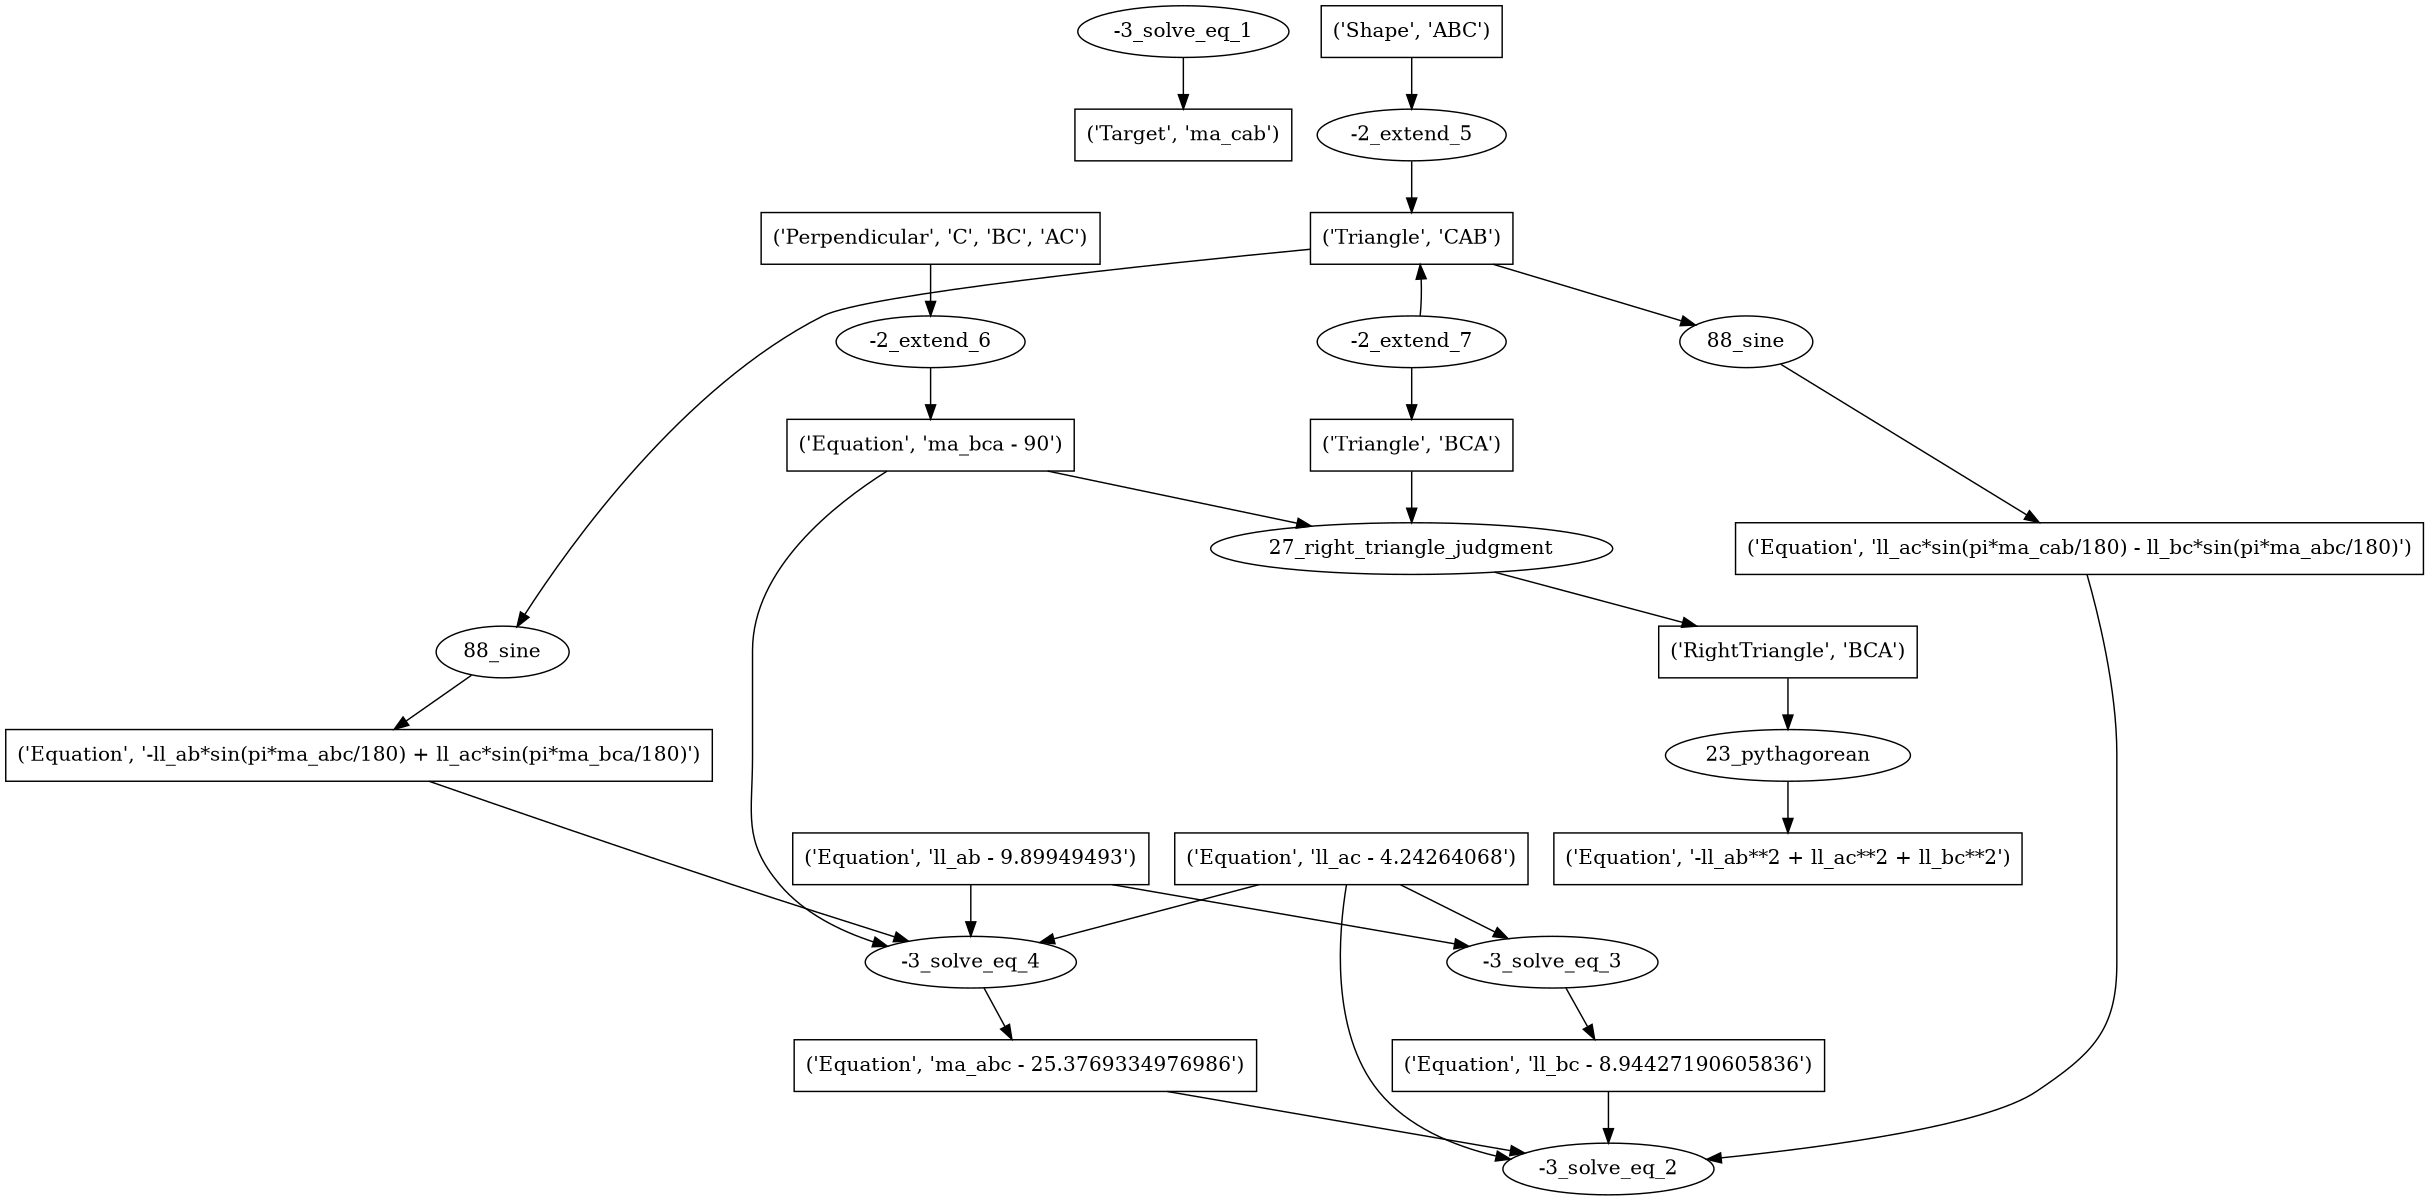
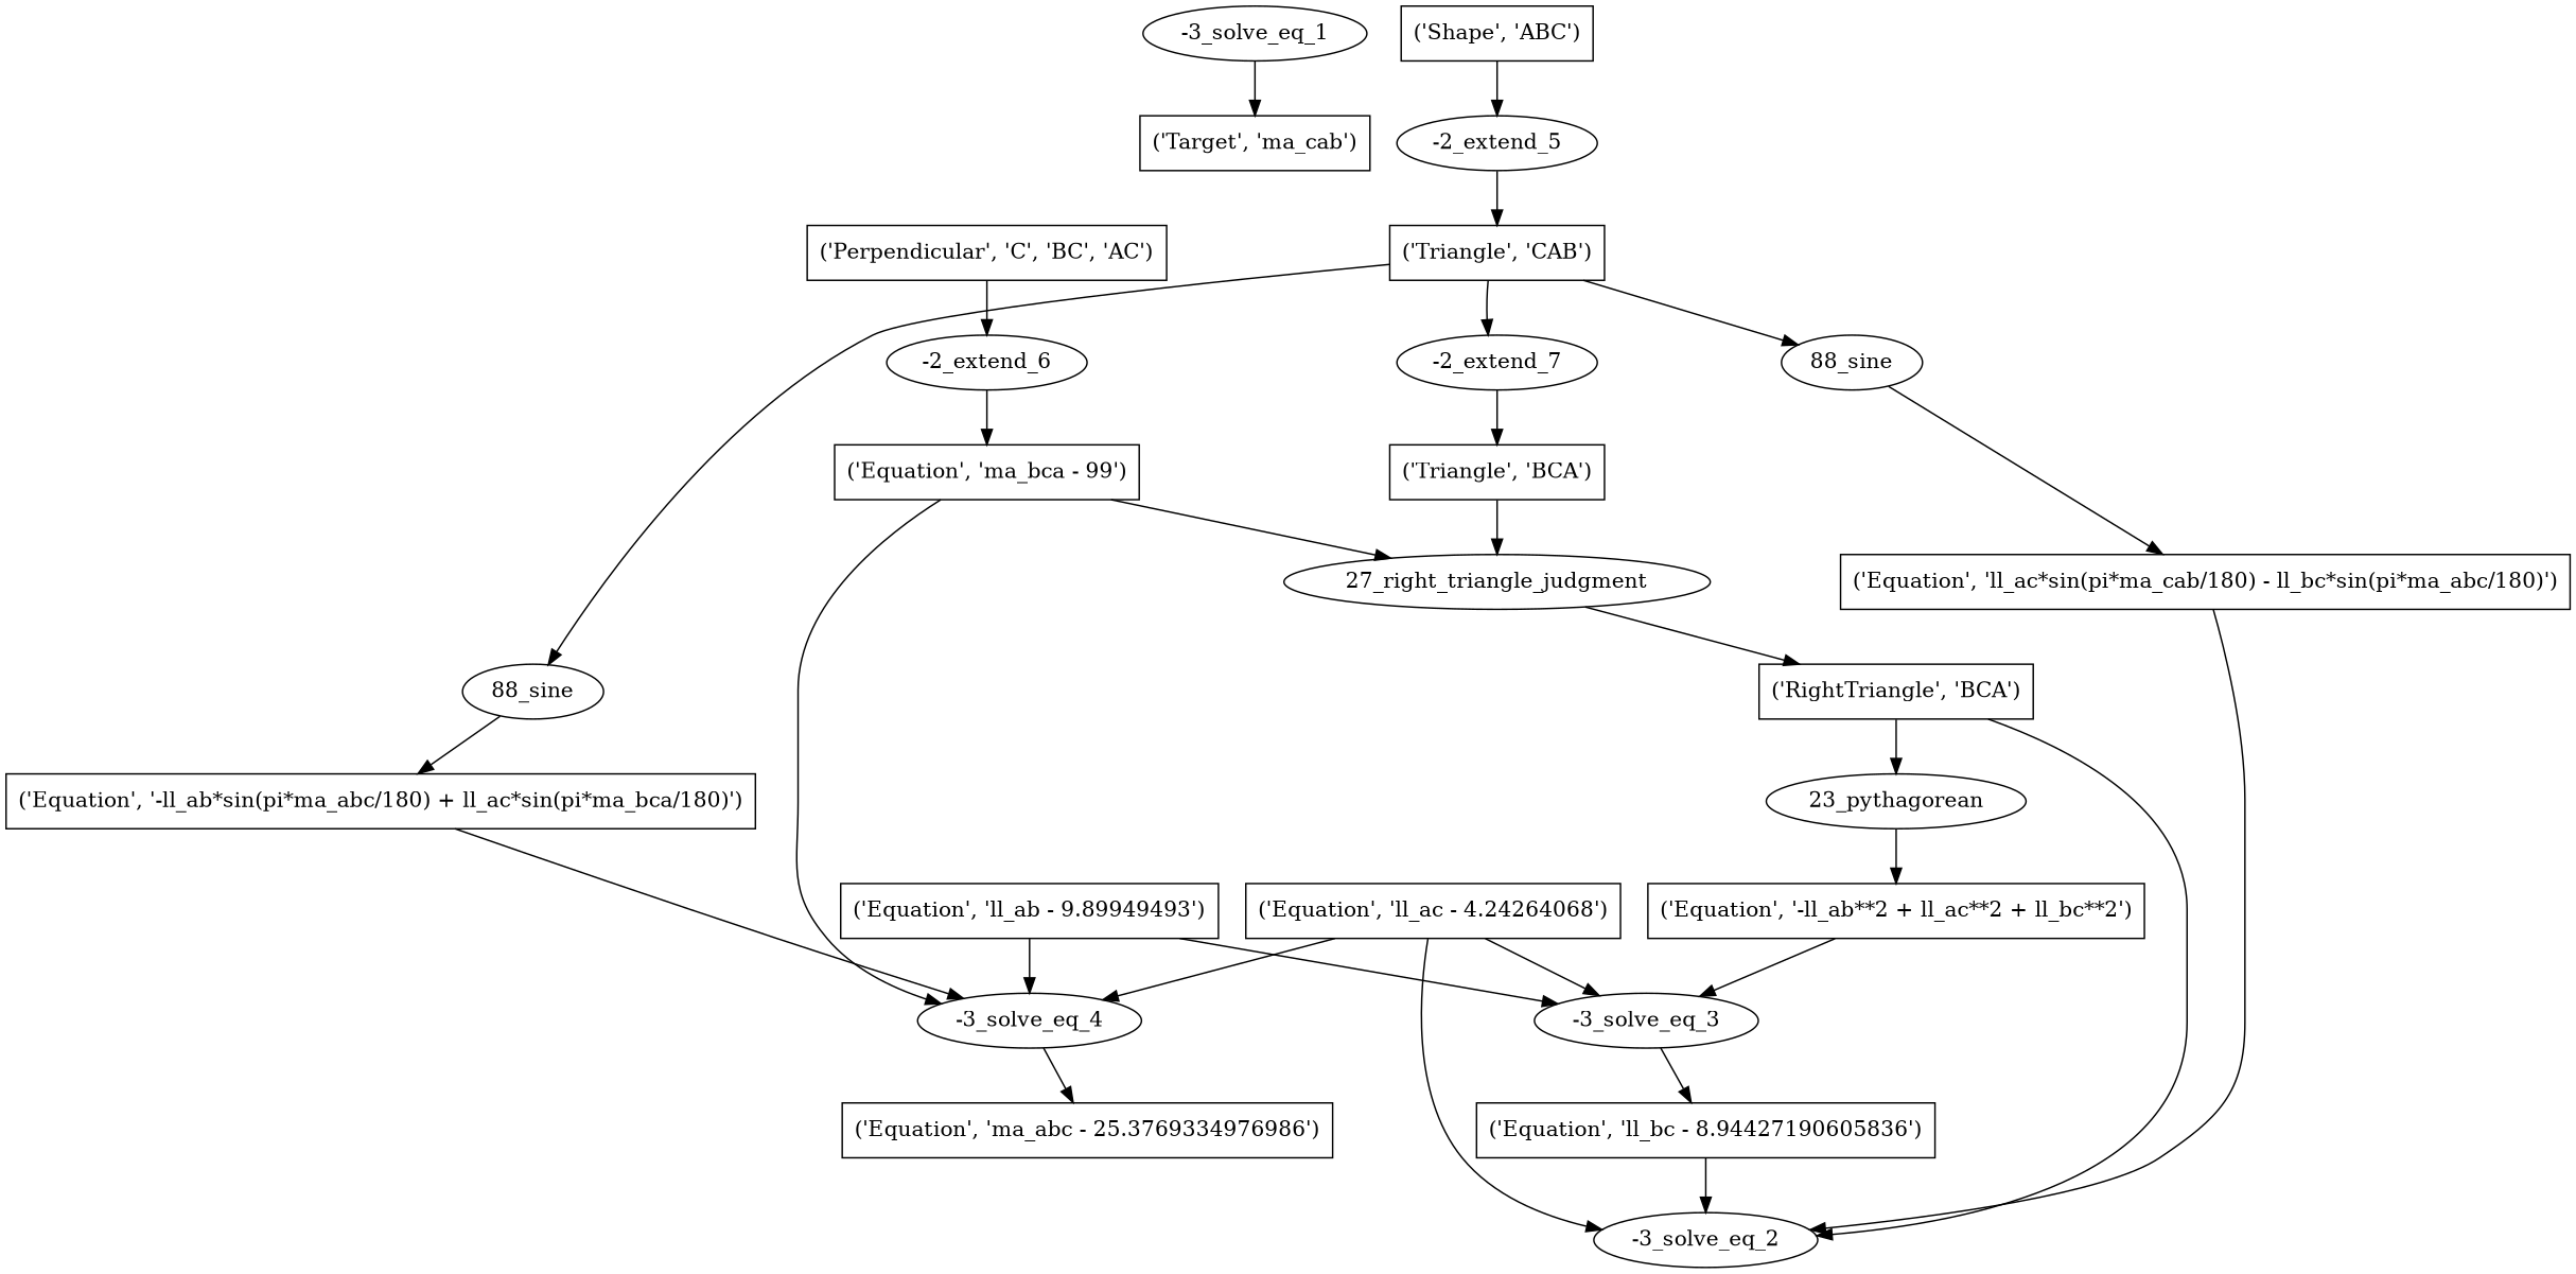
  digraph {
    node [shape=box]
    n1 [label="('Target', 'ma_cab')"]
    n2 [label="-3_solve_eq_1" shape=""]
    n3 [label="-3_solve_eq_2" shape=""]
    n4 [label="('Equation', 'll_ac - 4.24264068')"]
    n5 [label="-3_solve_eq_3" shape=""]
    n6 [label="-3_solve_eq_4" shape=""]
    n7 [label="('Equation', 'll_bc - 8.94427190605836')"]
    n8 [label="('Equation', 'ma_abc - 25.3769334976986')"]
    n9 [label="('Equation', 'll_ac*sin(pi*ma_cab/180) - ll_bc*sin(pi*ma_abc/180)')"]
    n10 [label="('Equation', 'll_ab - 9.89949493')"]
    n11 [label="('Equation', '-ll_ab**2 + ll_ac**2 + ll_bc**2')"]
    n12 [label="88_sine" shape=""]
    n13 [label="('Triangle', 'CAB')"]
    n14 [label="88_sine" shape=""]
    n15 [label="-2_extend_7" shape=""]
    n16 [label="('Equation', '-ll_ab*sin(pi*ma_abc/180) + ll_ac*sin(pi*ma_bca/180)')"]
    n17 [label="('Triangle', 'BCA')"]
-   n18 [label="('Equation', 'ma_bca - 90')"]
+   n18 [label="('Equation', 'ma_bca - 99')"]
    n19 [label="27_right_triangle_judgment" shape=""]
    n20 [label="('RightTriangle', 'BCA')"]
    n21 [label="23_pythagorean" shape=""]
    n22 [label="-2_extend_5" shape=""]
    n23 [label="('Shape', 'ABC')"]
    n24 [label="-2_extend_6" shape=""]
    n25 [label="('Perpendicular', 'C', 'BC', 'AC')"]
    n2 -> n1
    n4 -> n3
    n4 -> n5
    n4 -> n6
    n5 -> n7
    n6 -> n8
    n7 -> n3
-   n8 -> n3
+   n20 -> n3
    n9 -> n3
    n10 -> n5
    n10 -> n6
+   n11 -> n5
    n12 -> n9
    n13 -> n12
    n13 -> n14
-   n15 -> n13
+   n13 -> n15
    n14 -> n16
    n15 -> n17
    n16 -> n6
    n17 -> n19
    n18 -> n6
    n18 -> n19
    n19 -> n20
    n20 -> n21
    n21 -> n11
    n22 -> n13
    n23 -> n22
    n24 -> n18
    n25 -> n24
  }
